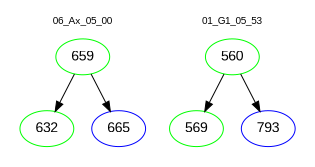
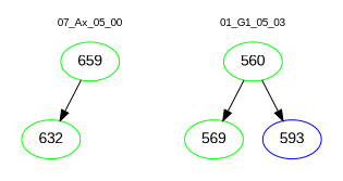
  digraph {
    fontname="Liberation Sans"
    node [color=green fontname="Liberation Sans"]
    edge [color=black fontname="Liberation Sans"]
    n1 [label=659]
    n2 [label=632]
-   n3 [color=blue label=665]
    n4 [label=560]
    n5 [label=569]
-   n6 [color=blue label=793]
+   n6 [color=blue label=593]
    subgraph cluster_1 {
      color=white
      fontsize=10
-     label="06_Ax_05_00"
+     label="07_Ax_05_00"
      n1
      n2
-     n3
    }
    subgraph cluster_2 {
      color=white
      fontsize=10
-     label="01_G1_05_53"
+     label="01_G1_05_03"
      n4
      n5
      n6
    }
    n1 -> n2
-   n1 -> n3
    n4 -> n5
    n4 -> n6
  }
